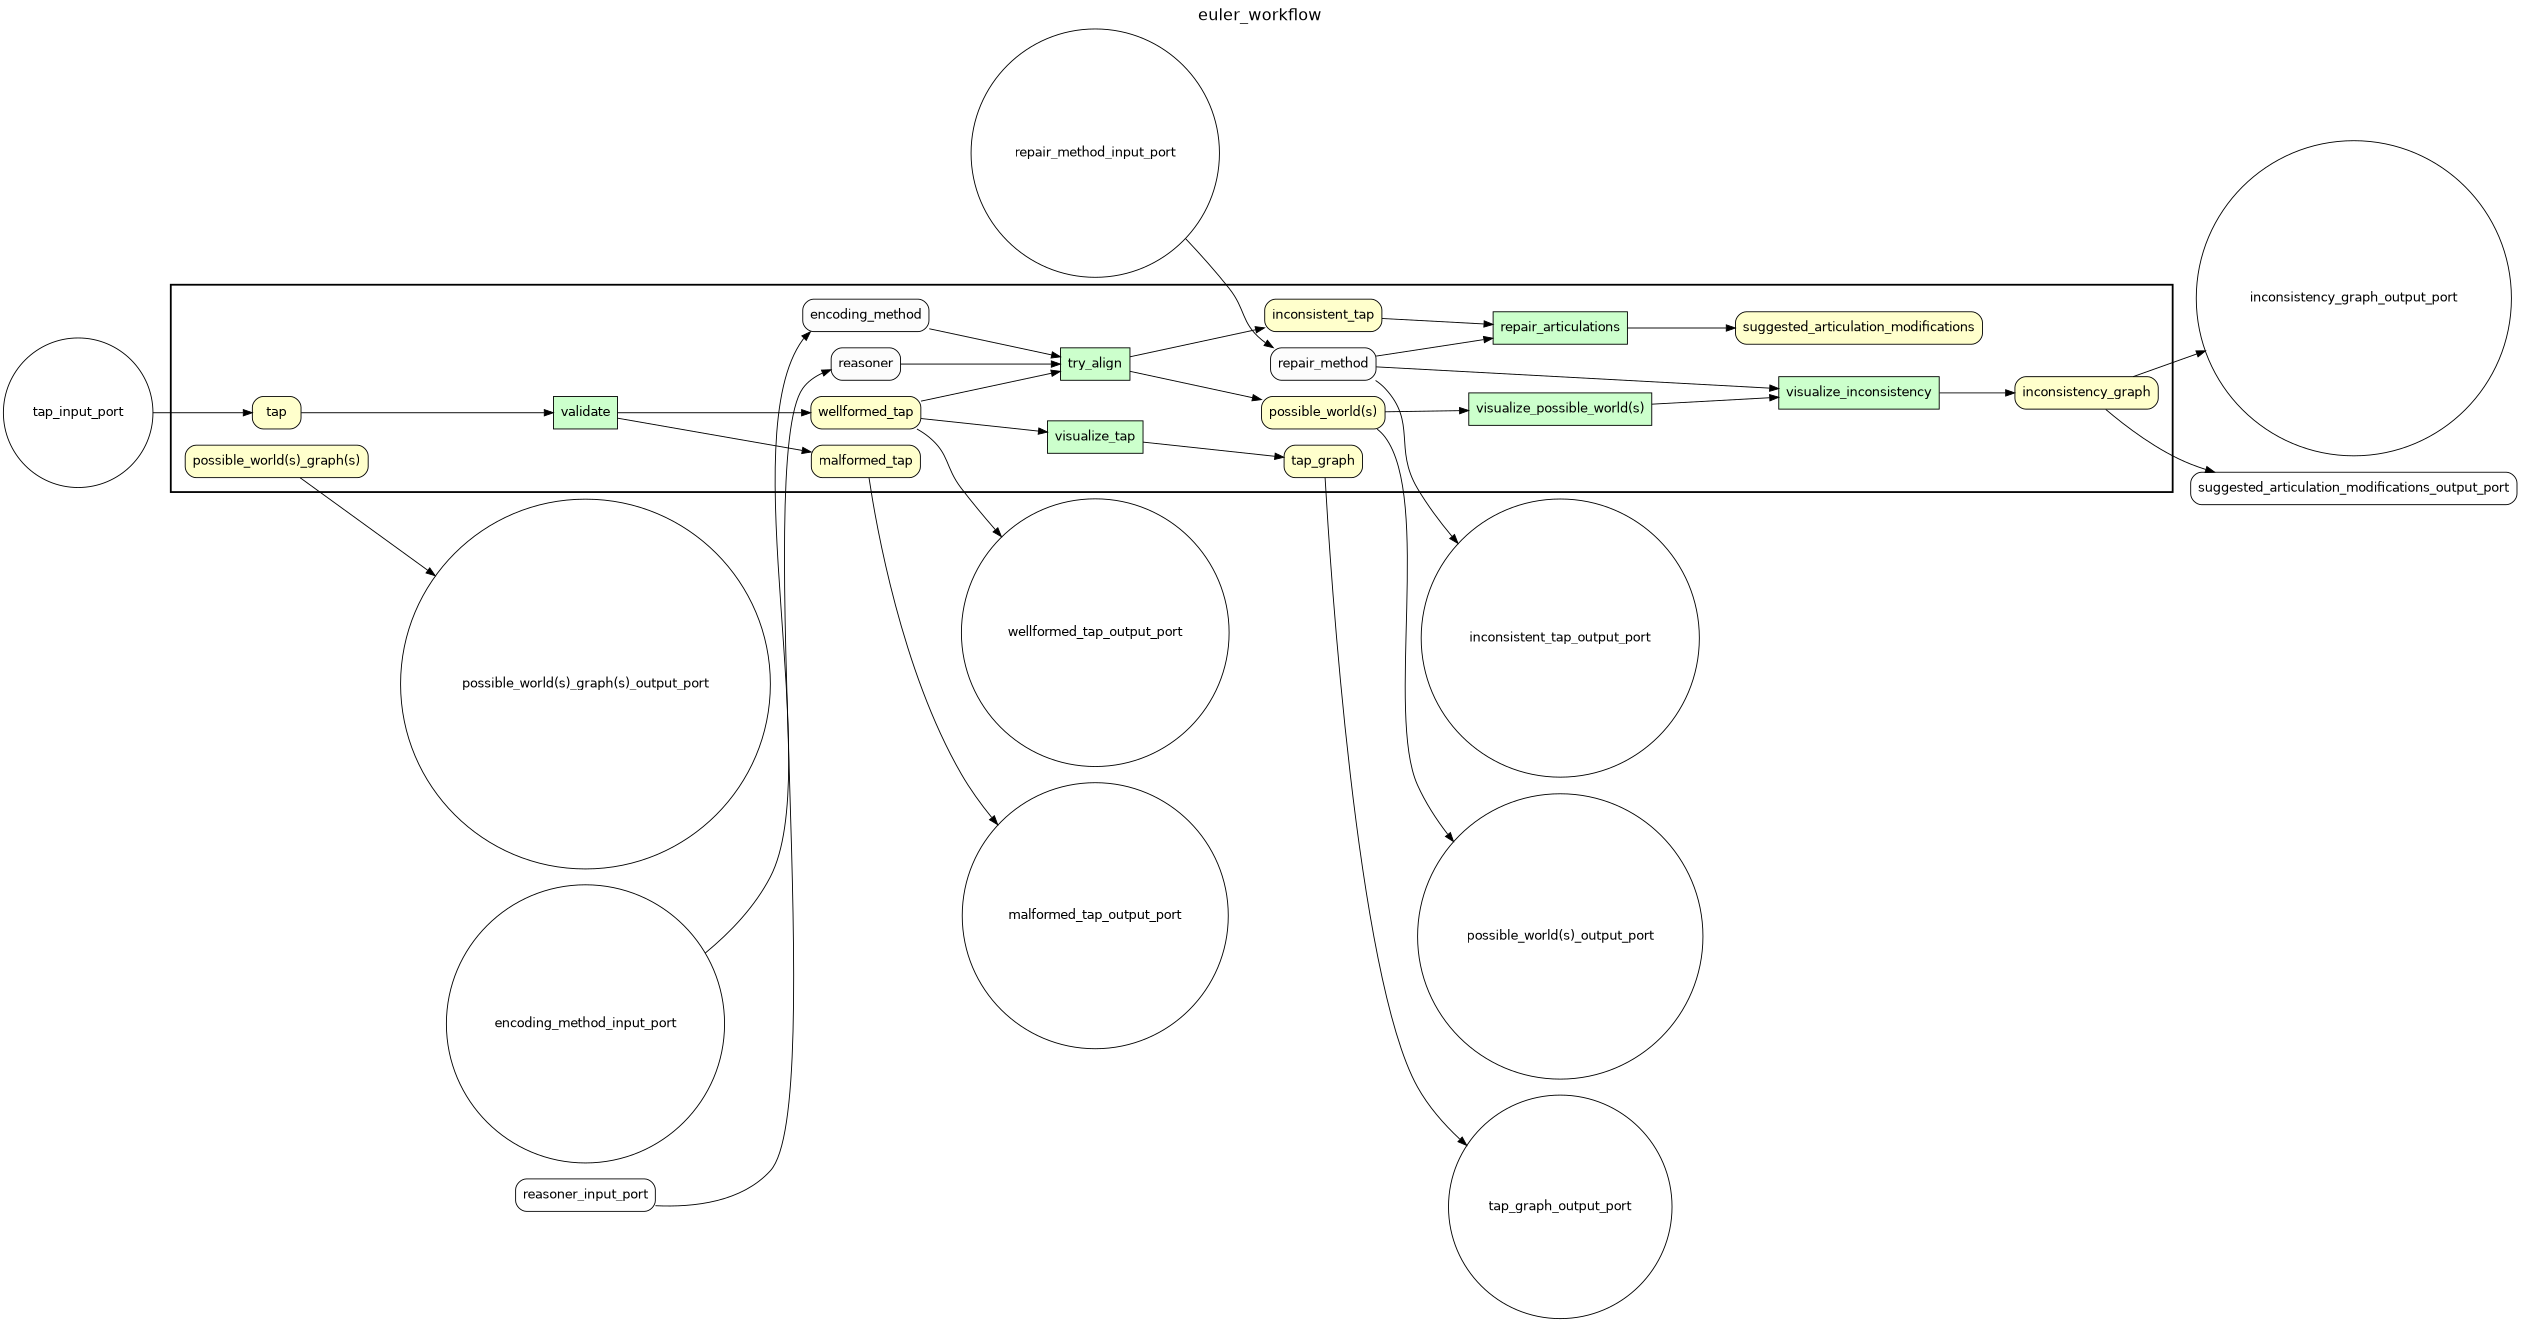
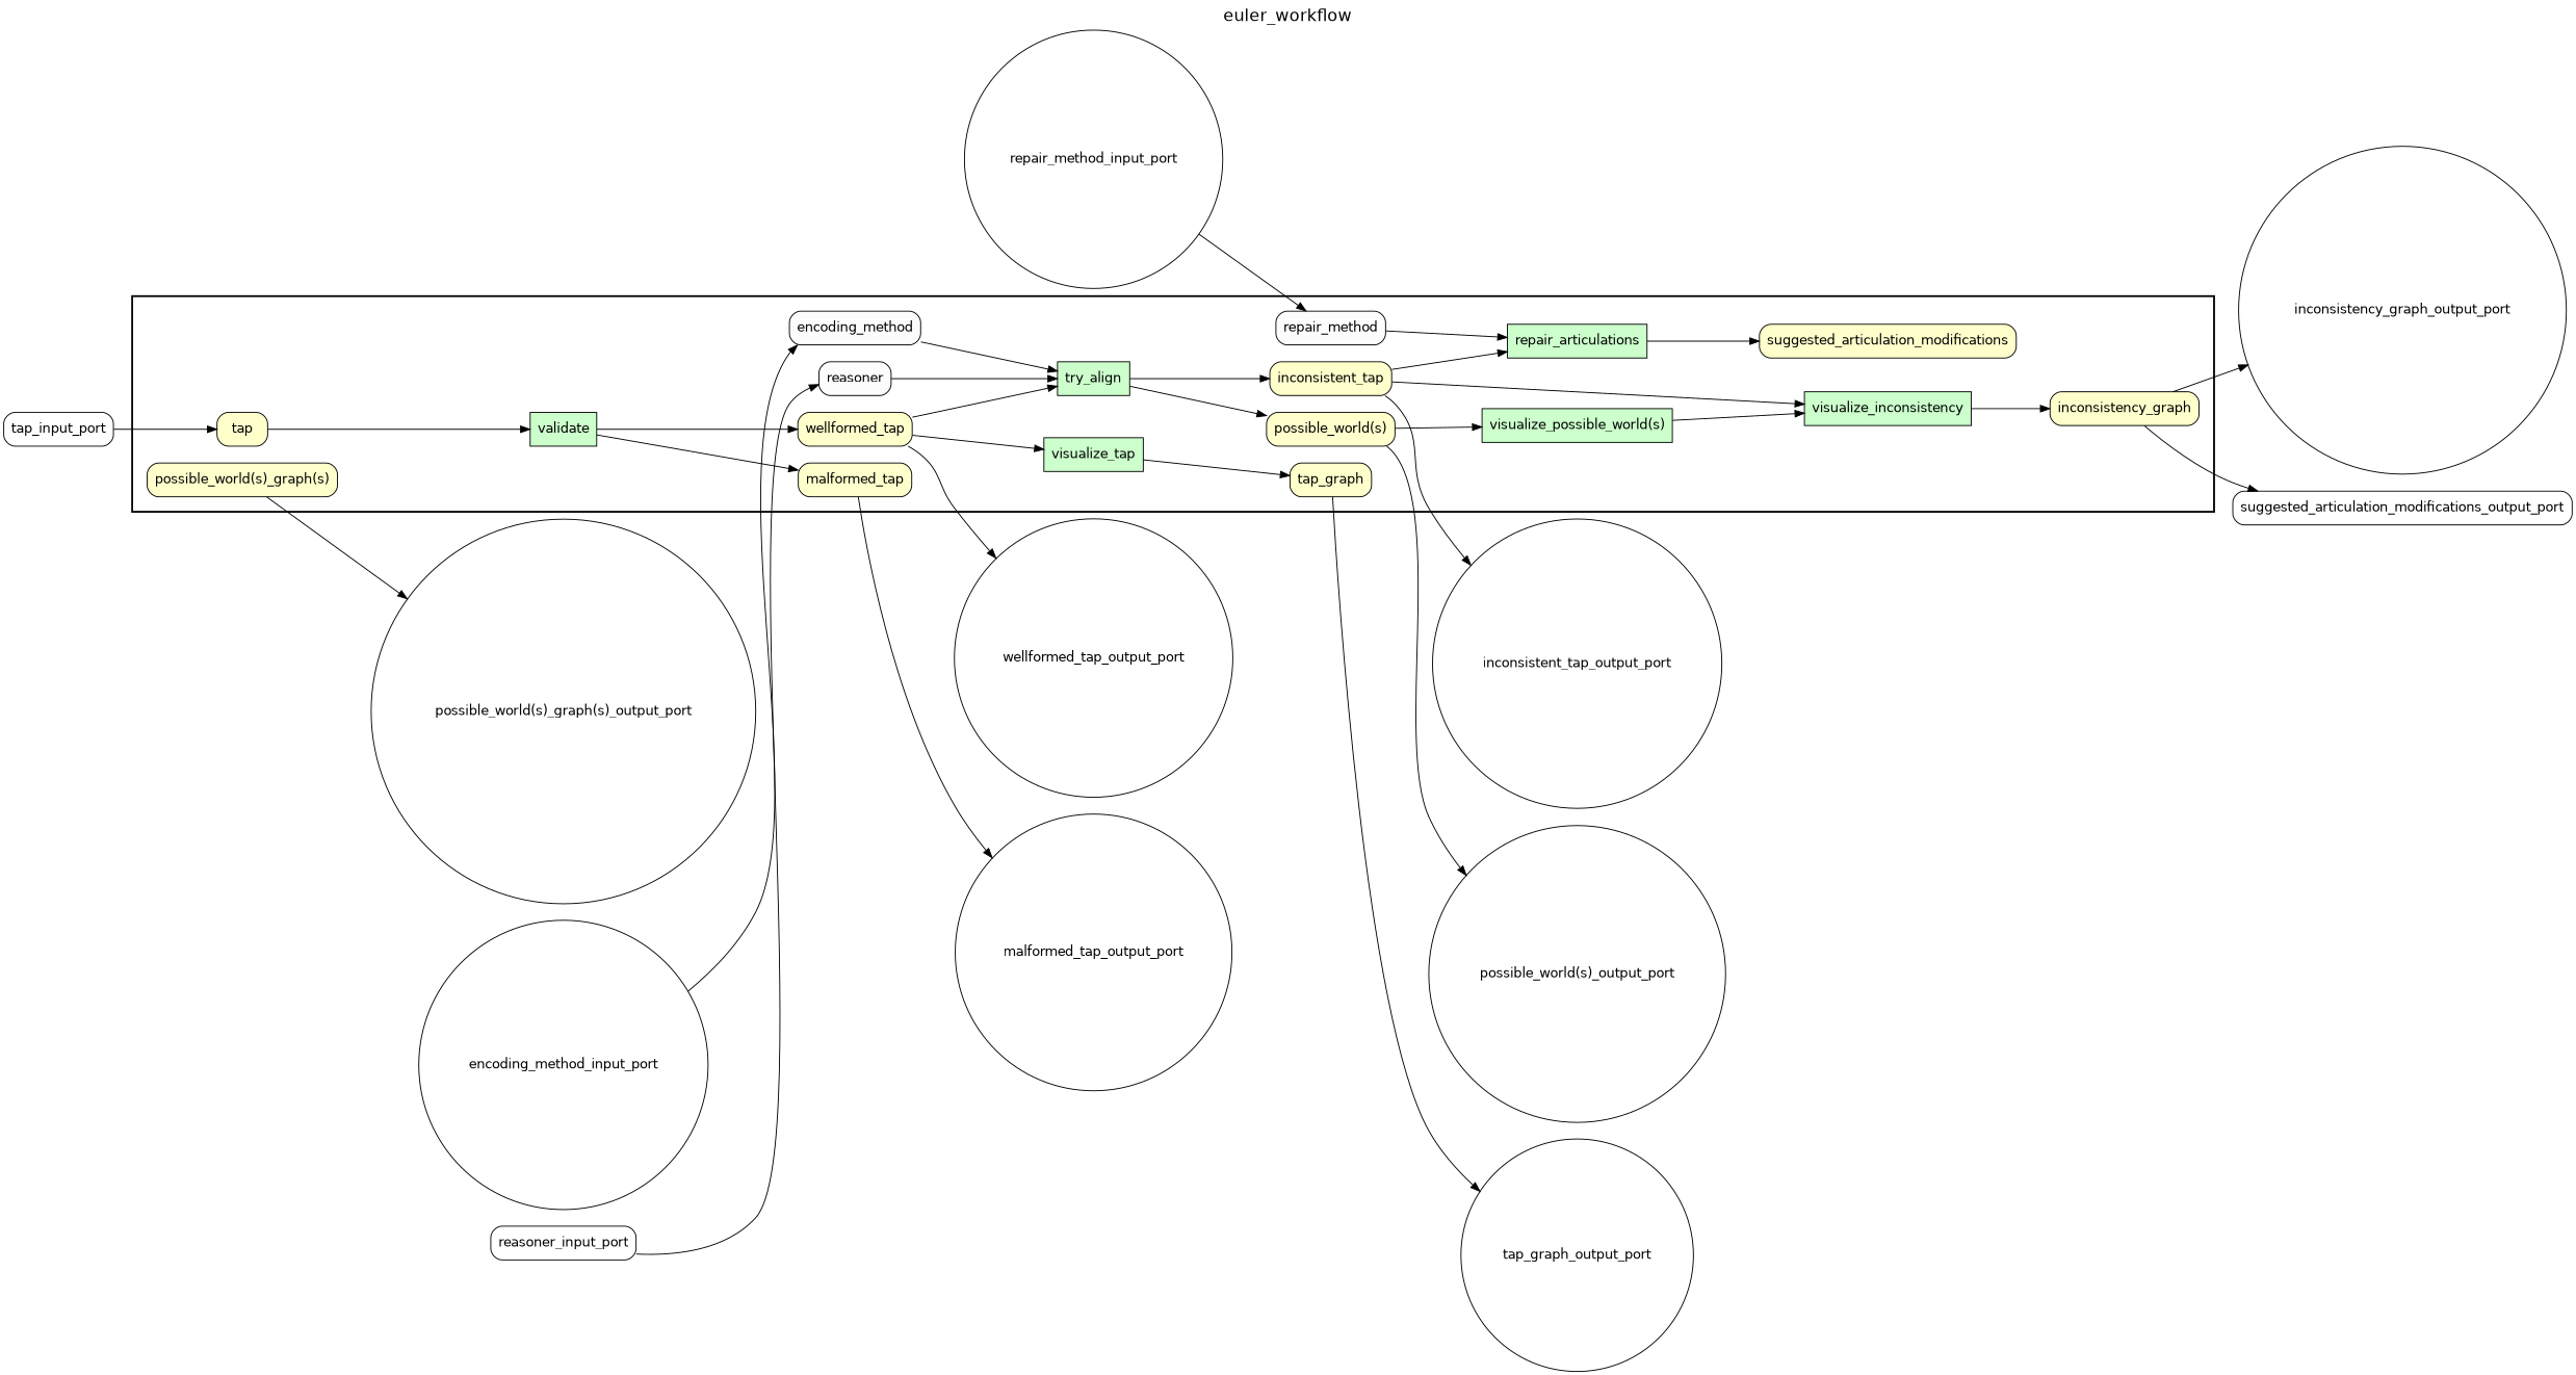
  digraph {
    fontname=Helvetica
    fontsize=18
    label=euler_workflow
    labelloc=t
    rankdir=LR
    node [fillcolor="#FFFFFF" fontname=Helvetica peripheries=1 shape=box style="rounded,filled"]
    validate [fillcolor="#CCFFCC" style=filled]
    wellformed_tap [fillcolor="#FFFFCC"]
    malformed_tap [fillcolor="#FFFFCC"]
    try_align [fillcolor="#CCFFCC" style=filled]
    "possible_world(s)" [fillcolor="#FFFFCC"]
    inconsistent_tap [fillcolor="#FFFFCC"]
    "visualize_possible_world(s)" [fillcolor="#CCFFCC" style=filled]
    "possible_world(s)_graph(s)" [fillcolor="#FFFFCC"]
    repair_articulations [fillcolor="#CCFFCC" style=filled]
    suggested_articulation_modifications [fillcolor="#FFFFCC"]
    visualize_inconsistency [fillcolor="#CCFFCC" style=filled]
    inconsistency_graph [fillcolor="#FFFFCC"]
    visualize_tap [fillcolor="#CCFFCC" style=filled]
    tap_graph [fillcolor="#FFFFCC"]
    tap [fillcolor="#FFFFCC"]
    encoding_method [fillcolor="#FCFCFC"]
    reasoner [fillcolor="#FCFCFC"]
    repair_method [fillcolor="#FCFCFC"]
    wellformed_tap_output_port [shape=circle width=0.2]
    malformed_tap_output_port [shape=circle width=0.2]
    "possible_world(s)_output_port" [shape=circle width=0.2]
    inconsistent_tap_output_port [shape=circle width=0.2]
    "possible_world(s)_graph(s)_output_port" [shape=circle width=0.2]
    inconsistency_graph_output_port [shape=circle width=0.2]
    suggested_articulation_modifications_output_port [width=0.2]
    tap_graph_output_port [shape=circle width=0.2]
-   tap_input_port [shape=circle width=0.2]
+   tap_input_port [width=0.2]
    encoding_method_input_port [shape=circle width=0.2]
    reasoner_input_port [width=0.2]
    repair_method_input_port [shape=circle width=0.2]
    subgraph cluster_1 {
      color=black
      label=""
      penwidth=2
      subgraph cluster_2 {
        color=black
        label=""
        penwidth=0
        validate
        wellformed_tap
        malformed_tap
        try_align
        "possible_world(s)"
        inconsistent_tap
        "visualize_possible_world(s)"
        "possible_world(s)_graph(s)"
        repair_articulations
        suggested_articulation_modifications
        visualize_inconsistency
        inconsistency_graph
        visualize_tap
        tap_graph
        tap
        encoding_method
        reasoner
        repair_method
      }
    }
    validate -> wellformed_tap
    validate -> malformed_tap
    wellformed_tap -> try_align
    wellformed_tap -> visualize_tap
    wellformed_tap -> wellformed_tap_output_port
    malformed_tap -> malformed_tap_output_port
    try_align -> "possible_world(s)"
    try_align -> inconsistent_tap
    "possible_world(s)" -> "visualize_possible_world(s)"
    "possible_world(s)" -> "possible_world(s)_output_port"
    inconsistent_tap -> repair_articulations
-   repair_method -> visualize_inconsistency
-   repair_method -> inconsistent_tap_output_port
+   inconsistent_tap -> visualize_inconsistency
+   inconsistent_tap -> inconsistent_tap_output_port
    "visualize_possible_world(s)" -> visualize_inconsistency
    "possible_world(s)_graph(s)" -> "possible_world(s)_graph(s)_output_port"
    repair_articulations -> suggested_articulation_modifications
    visualize_inconsistency -> inconsistency_graph
    inconsistency_graph -> inconsistency_graph_output_port
    inconsistency_graph -> suggested_articulation_modifications_output_port
    visualize_tap -> tap_graph
    tap_graph -> tap_graph_output_port
    tap -> validate
    encoding_method -> try_align
    reasoner -> try_align
    repair_method -> repair_articulations
    tap_input_port -> tap
    encoding_method_input_port -> encoding_method
    reasoner_input_port -> reasoner
    repair_method_input_port -> repair_method
  }
